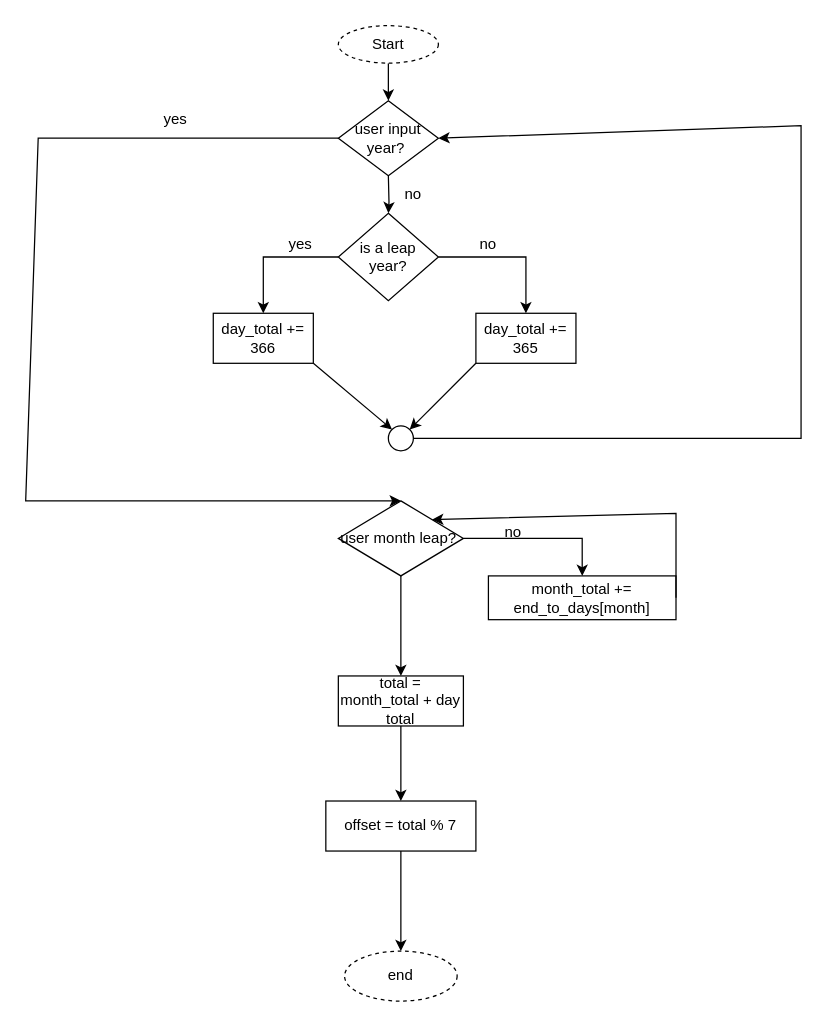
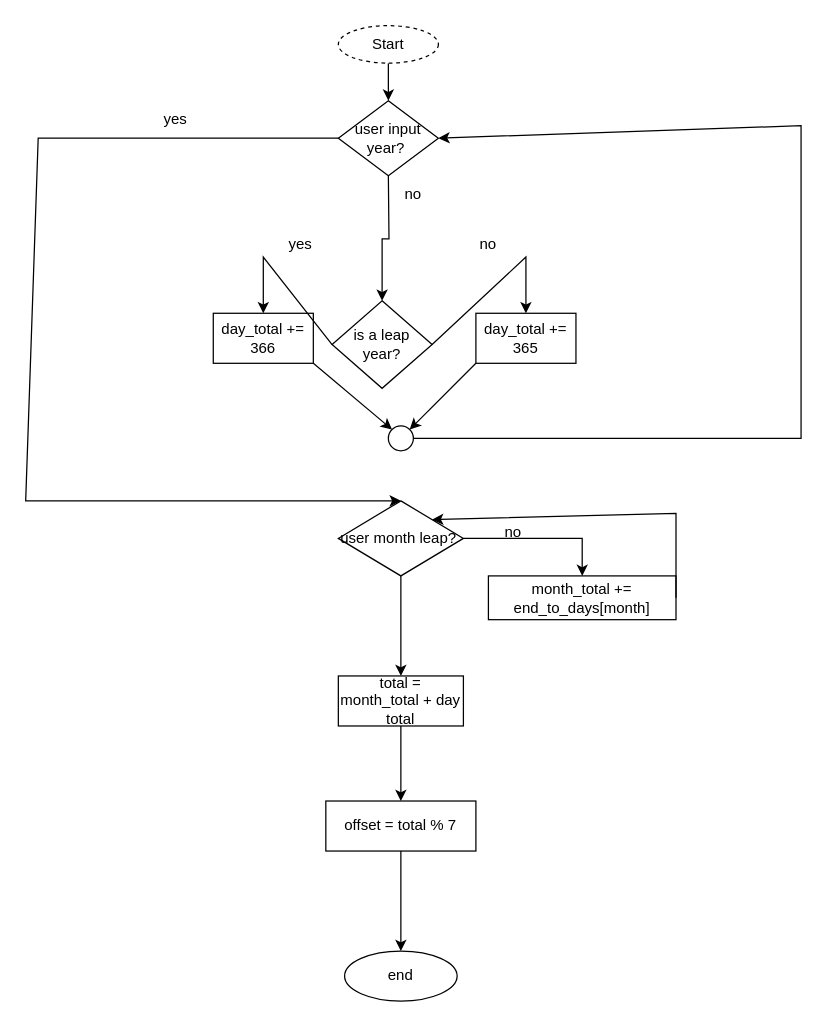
  <mxCell id="0" />
  <mxCell id="1" parent="0" />
  <mxCell id="2" value="" style="edgeStyle=orthogonalEdgeStyle;rounded=0;orthogonalLoop=1;jettySize=auto;html=1;" edge="1" parent="1" source="3" target="16"><mxGeometry relative="1" as="geometry"><mxPoint x="310" y="100" as="targetPoint" /></mxGeometry></mxCell>
  <mxCell id="3" value="Start" style="ellipse;whiteSpace=wrap;html=1;dashed=1;" vertex="1" parent="1"><mxGeometry x="270" y="20" width="80" height="30" as="geometry" /></mxCell>
- <mxCell id="4" value="is a leap year?" style="rhombus;whiteSpace=wrap;html=1;" vertex="1" parent="1"><mxGeometry x="270" y="170" width="80" height="70" as="geometry" /></mxCell>
+ <mxCell id="4" value="is a leap year?" style="rhombus;whiteSpace=wrap;html=1;" vertex="1" parent="1"><mxGeometry x="265" y="240" width="80" height="70" as="geometry" /></mxCell>
  <mxCell id="5" value="day_total += 365&lt;span style=&quot;color: rgba(0 , 0 , 0 , 0) ; font-family: monospace ; font-size: 0px&quot;&gt;%3CmxGraphModel%3E%3Croot%3E%3CmxCell%20id%3D%220%22%2F%3E%3CmxCell%20id%3D%221%22%20parent%3D%220%22%2F%3E%3CmxCell%20id%3D%222%22%20value%3D%22offset%20%3D%200%22%20style%3D%22rounded%3D0%3BwhiteSpace%3Dwrap%3Bhtml%3D1%3B%22%20vertex%3D%221%22%20parent%3D%221%22%3E%3CmxGeometry%20x%3D%22260%22%20y%3D%22120%22%20width%3D%22100%22%20height%3D%2230%22%20as%3D%22geometry%22%2F%3E%3C%2FmxCell%3E%3C%2Froot%3E%3C%2FmxGraphModel%3E&lt;/span&gt;" style="rounded=0;whiteSpace=wrap;html=1;" vertex="1" parent="1"><mxGeometry x="380" y="250" width="80" height="40" as="geometry" /></mxCell>
  <mxCell id="6" value="" style="endArrow=classic;html=1;rounded=0;exitX=1;exitY=0.5;exitDx=0;exitDy=0;entryX=0.5;entryY=0;entryDx=0;entryDy=0;" edge="1" parent="1" source="4" target="5"><mxGeometry width="50" height="50" relative="1" as="geometry"><mxPoint x="390" y="280" as="sourcePoint" /><mxPoint x="440" y="230" as="targetPoint" /><Array as="points"><mxPoint x="420" y="205" /></Array></mxGeometry></mxCell>
  <mxCell id="7" value="day_total += 366&lt;span style=&quot;color: rgba(0 , 0 , 0 , 0) ; font-family: monospace ; font-size: 0px&quot;&gt;%3CmxGraphModel%3E%3Croot%3E%3CmxCell%20id%3D%220%22%2F%3E%3CmxCell%20id%3D%221%22%20parent%3D%220%22%2F%3E%3CmxCell%20id%3D%222%22%20value%3D%22offset%20%3D%200%22%20style%3D%22rounded%3D0%3BwhiteSpace%3Dwrap%3Bhtml%3D1%3B%22%20vertex%3D%221%22%20parent%3D%221%22%3E%3CmxGeometry%20x%3D%22260%22%20y%3D%22120%22%20width%3D%22100%22%20height%3D%2230%22%20as%3D%22geometry%22%2F%3E%3C%2FmxCell%3E%3C%2Froot%3E%3C%2FmxGraphModel%3E&lt;/span&gt;" style="rounded=0;whiteSpace=wrap;html=1;" vertex="1" parent="1"><mxGeometry x="170" y="250" width="80" height="40" as="geometry" /></mxCell>
  <mxCell id="8" value="" style="endArrow=classic;html=1;rounded=0;exitX=0;exitY=0.5;exitDx=0;exitDy=0;entryX=0.5;entryY=0;entryDx=0;entryDy=0;" edge="1" parent="1" source="4" target="7"><mxGeometry width="50" height="50" relative="1" as="geometry"><mxPoint x="390" y="280" as="sourcePoint" /><mxPoint x="440" y="230" as="targetPoint" /><Array as="points"><mxPoint x="210" y="205" /></Array></mxGeometry></mxCell>
  <mxCell id="9" value="yes" style="text;html=1;strokeColor=none;fillColor=none;align=center;verticalAlign=middle;whiteSpace=wrap;rounded=0;" vertex="1" parent="1"><mxGeometry x="210" y="180" width="60" height="30" as="geometry" /></mxCell>
  <mxCell id="10" value="no" style="text;html=1;strokeColor=none;fillColor=none;align=center;verticalAlign=middle;whiteSpace=wrap;rounded=0;" vertex="1" parent="1"><mxGeometry x="360" y="180" width="60" height="30" as="geometry" /></mxCell>
  <mxCell id="11" value="" style="edgeStyle=orthogonalEdgeStyle;rounded=0;orthogonalLoop=1;jettySize=auto;html=1;" edge="1" parent="1" target="4"><mxGeometry relative="1" as="geometry"><mxPoint x="310" y="140" as="sourcePoint" /></mxGeometry></mxCell>
  <mxCell id="12" value="" style="ellipse;whiteSpace=wrap;html=1;aspect=fixed;" vertex="1" parent="1"><mxGeometry x="310" y="340" width="20" height="20" as="geometry" /></mxCell>
  <mxCell id="13" value="" style="endArrow=classic;html=1;rounded=0;exitX=0;exitY=1;exitDx=0;exitDy=0;entryX=1;entryY=0;entryDx=0;entryDy=0;" edge="1" parent="1" source="5" target="12"><mxGeometry width="50" height="50" relative="1" as="geometry"><mxPoint x="390" y="270" as="sourcePoint" /><mxPoint x="440" y="220" as="targetPoint" /></mxGeometry></mxCell>
  <mxCell id="14" value="" style="endArrow=classic;html=1;rounded=0;exitX=1;exitY=1;exitDx=0;exitDy=0;entryX=0;entryY=0;entryDx=0;entryDy=0;" edge="1" parent="1" source="7" target="12"><mxGeometry width="50" height="50" relative="1" as="geometry"><mxPoint x="390" y="270" as="sourcePoint" /><mxPoint x="440" y="220" as="targetPoint" /></mxGeometry></mxCell>
  <mxCell id="15" value="" style="endArrow=classic;html=1;rounded=0;exitX=1;exitY=0.5;exitDx=0;exitDy=0;entryX=1;entryY=0.5;entryDx=0;entryDy=0;" edge="1" parent="1" source="12" target="16"><mxGeometry width="50" height="50" relative="1" as="geometry"><mxPoint x="390" y="270" as="sourcePoint" /><mxPoint x="342.5" y="100" as="targetPoint" /><Array as="points"><mxPoint x="640" y="350" /><mxPoint x="640" y="100" /></Array></mxGeometry></mxCell>
  <mxCell id="16" value="user input year?&amp;nbsp;" style="rhombus;whiteSpace=wrap;html=1;" vertex="1" parent="1"><mxGeometry x="270" y="80" width="80" height="60" as="geometry" /></mxCell>
  <mxCell id="17" value="no" style="text;html=1;strokeColor=none;fillColor=none;align=center;verticalAlign=middle;whiteSpace=wrap;rounded=0;" vertex="1" parent="1"><mxGeometry x="300" y="140" width="60" height="30" as="geometry" /></mxCell>
  <mxCell id="18" value="user month leap?&amp;nbsp;" style="rhombus;whiteSpace=wrap;html=1;" vertex="1" parent="1"><mxGeometry x="270" y="400" width="100" height="60" as="geometry" /></mxCell>
  <mxCell id="19" value="" style="endArrow=classic;html=1;rounded=0;exitX=0;exitY=0.5;exitDx=0;exitDy=0;entryX=0.5;entryY=0;entryDx=0;entryDy=0;" edge="1" parent="1" source="16" target="18"><mxGeometry width="50" height="50" relative="1" as="geometry"><mxPoint x="390" y="310" as="sourcePoint" /><mxPoint x="440" y="260" as="targetPoint" /><Array as="points"><mxPoint x="30" y="110" /><mxPoint x="20" y="400" /></Array></mxGeometry></mxCell>
  <mxCell id="20" value="yes" style="text;html=1;strokeColor=none;fillColor=none;align=center;verticalAlign=middle;whiteSpace=wrap;rounded=0;" vertex="1" parent="1"><mxGeometry x="110" y="80" width="60" height="30" as="geometry" /></mxCell>
  <mxCell id="21" value="" style="endArrow=classic;html=1;rounded=0;exitX=1;exitY=0.5;exitDx=0;exitDy=0;entryX=0.5;entryY=0;entryDx=0;entryDy=0;" edge="1" parent="1" source="18" target="22"><mxGeometry width="50" height="50" relative="1" as="geometry"><mxPoint x="390" y="480" as="sourcePoint" /><mxPoint x="440" y="430" as="targetPoint" /><Array as="points"><mxPoint x="465" y="430" /></Array></mxGeometry></mxCell>
  <mxCell id="22" value="month_total += end_to_days[month]" style="rounded=0;whiteSpace=wrap;html=1;" vertex="1" parent="1"><mxGeometry x="390" y="460" width="150" height="35" as="geometry" /></mxCell>
  <mxCell id="23" value="no" style="text;html=1;strokeColor=none;fillColor=none;align=center;verticalAlign=middle;whiteSpace=wrap;rounded=0;" vertex="1" parent="1"><mxGeometry x="380" y="410" width="60" height="30" as="geometry" /></mxCell>
  <mxCell id="24" value="" style="endArrow=classic;html=1;rounded=0;exitX=1;exitY=0.5;exitDx=0;exitDy=0;entryX=1;entryY=0;entryDx=0;entryDy=0;" edge="1" parent="1" source="22" target="18"><mxGeometry width="50" height="50" relative="1" as="geometry"><mxPoint x="540" y="500" as="sourcePoint" /><mxPoint x="590" y="450" as="targetPoint" /><Array as="points"><mxPoint x="540" y="410" /></Array></mxGeometry></mxCell>
  <mxCell id="25" value="" style="endArrow=classic;html=1;rounded=0;exitX=0.5;exitY=1;exitDx=0;exitDy=0;entryX=0.5;entryY=0;entryDx=0;entryDy=0;" edge="1" parent="1" source="18" target="27"><mxGeometry width="50" height="50" relative="1" as="geometry"><mxPoint x="390" y="480" as="sourcePoint" /><mxPoint x="320" y="530" as="targetPoint" /></mxGeometry></mxCell>
  <mxCell id="26" value="" style="edgeStyle=orthogonalEdgeStyle;rounded=0;orthogonalLoop=1;jettySize=auto;html=1;" edge="1" parent="1" source="27" target="28"><mxGeometry relative="1" as="geometry" /></mxCell>
  <mxCell id="27" value="total = month_total + day total" style="rounded=0;whiteSpace=wrap;html=1;" vertex="1" parent="1"><mxGeometry x="270" y="540" width="100" height="40" as="geometry" /></mxCell>
  <mxCell id="28" value="offset = total % 7" style="rounded=0;whiteSpace=wrap;html=1;" vertex="1" parent="1"><mxGeometry x="260" y="640" width="120" height="40" as="geometry" /></mxCell>
  <mxCell id="29" value="" style="endArrow=classic;html=1;rounded=0;exitX=0.5;exitY=1;exitDx=0;exitDy=0;entryX=0.5;entryY=0;entryDx=0;entryDy=0;" edge="1" parent="1" source="28" target="30"><mxGeometry width="50" height="50" relative="1" as="geometry"><mxPoint x="390" y="710" as="sourcePoint" /><mxPoint x="320" y="750" as="targetPoint" /></mxGeometry></mxCell>
- <mxCell id="30" value="end" style="ellipse;whiteSpace=wrap;html=1;dashed=1;" vertex="1" parent="1"><mxGeometry x="275" y="760" width="90" height="40" as="geometry" /></mxCell>
+ <mxCell id="30" value="end" style="ellipse;whiteSpace=wrap;html=1;" vertex="1" parent="1"><mxGeometry x="275" y="760" width="90" height="40" as="geometry" /></mxCell>
